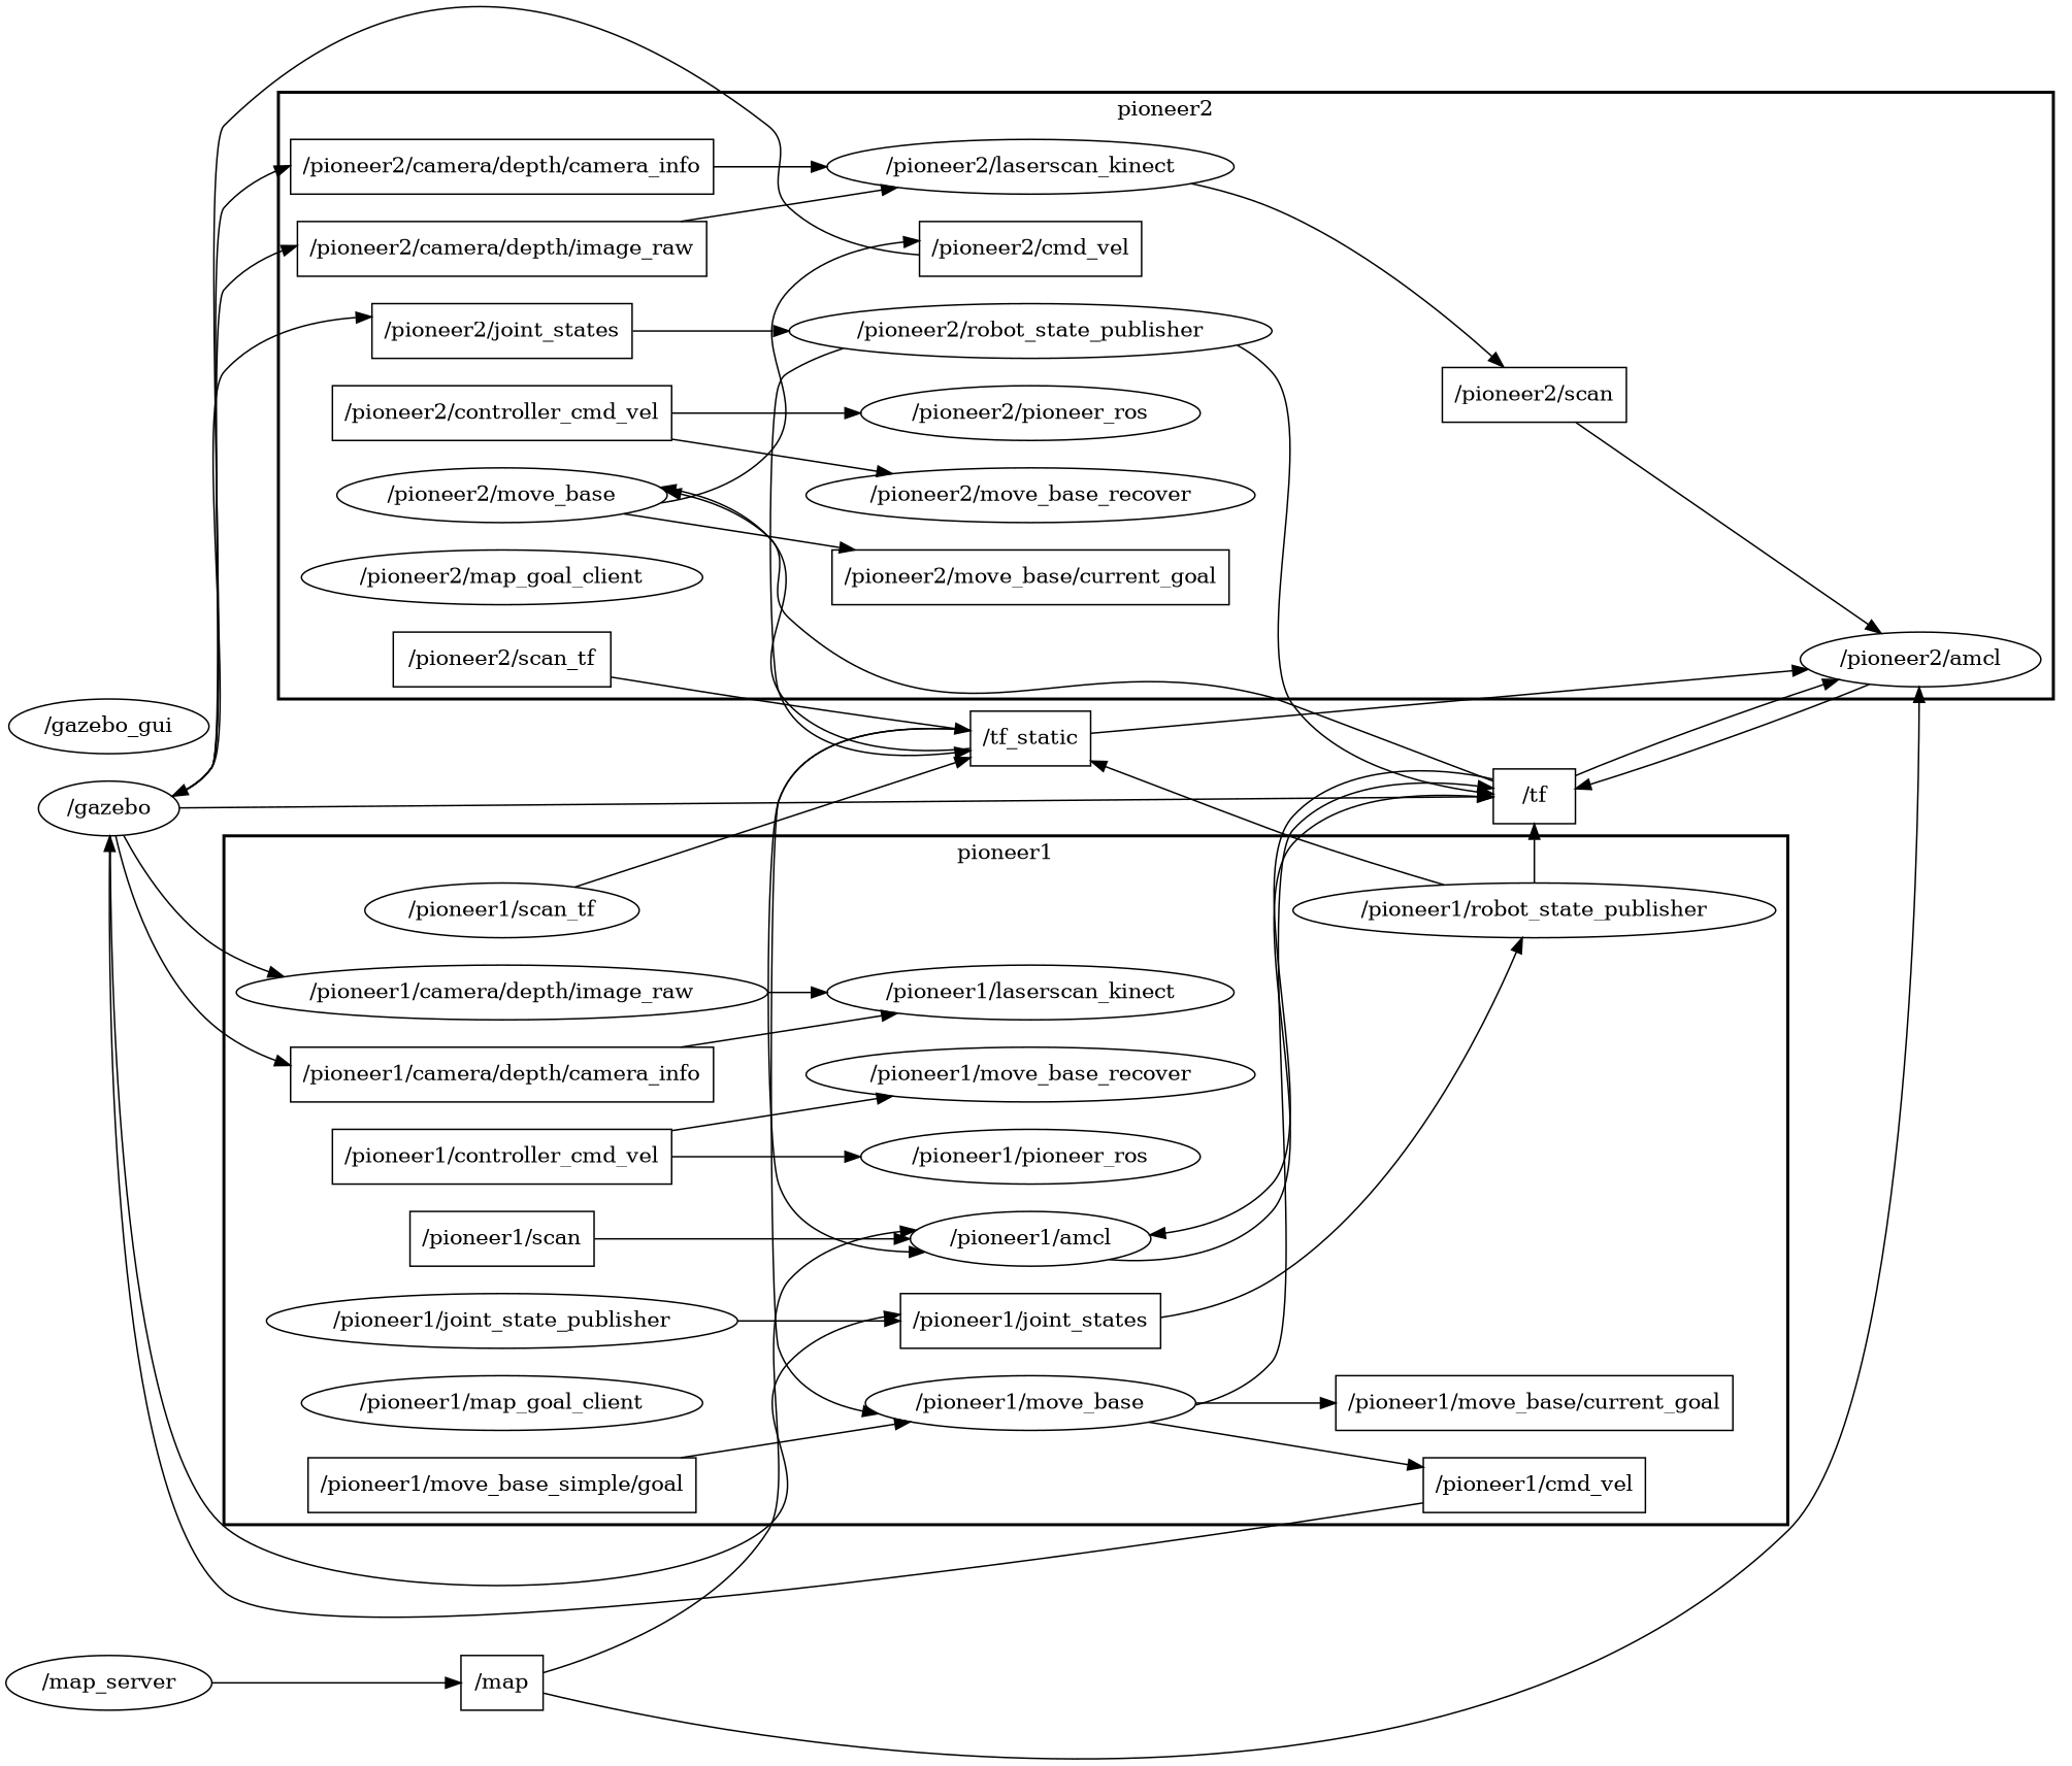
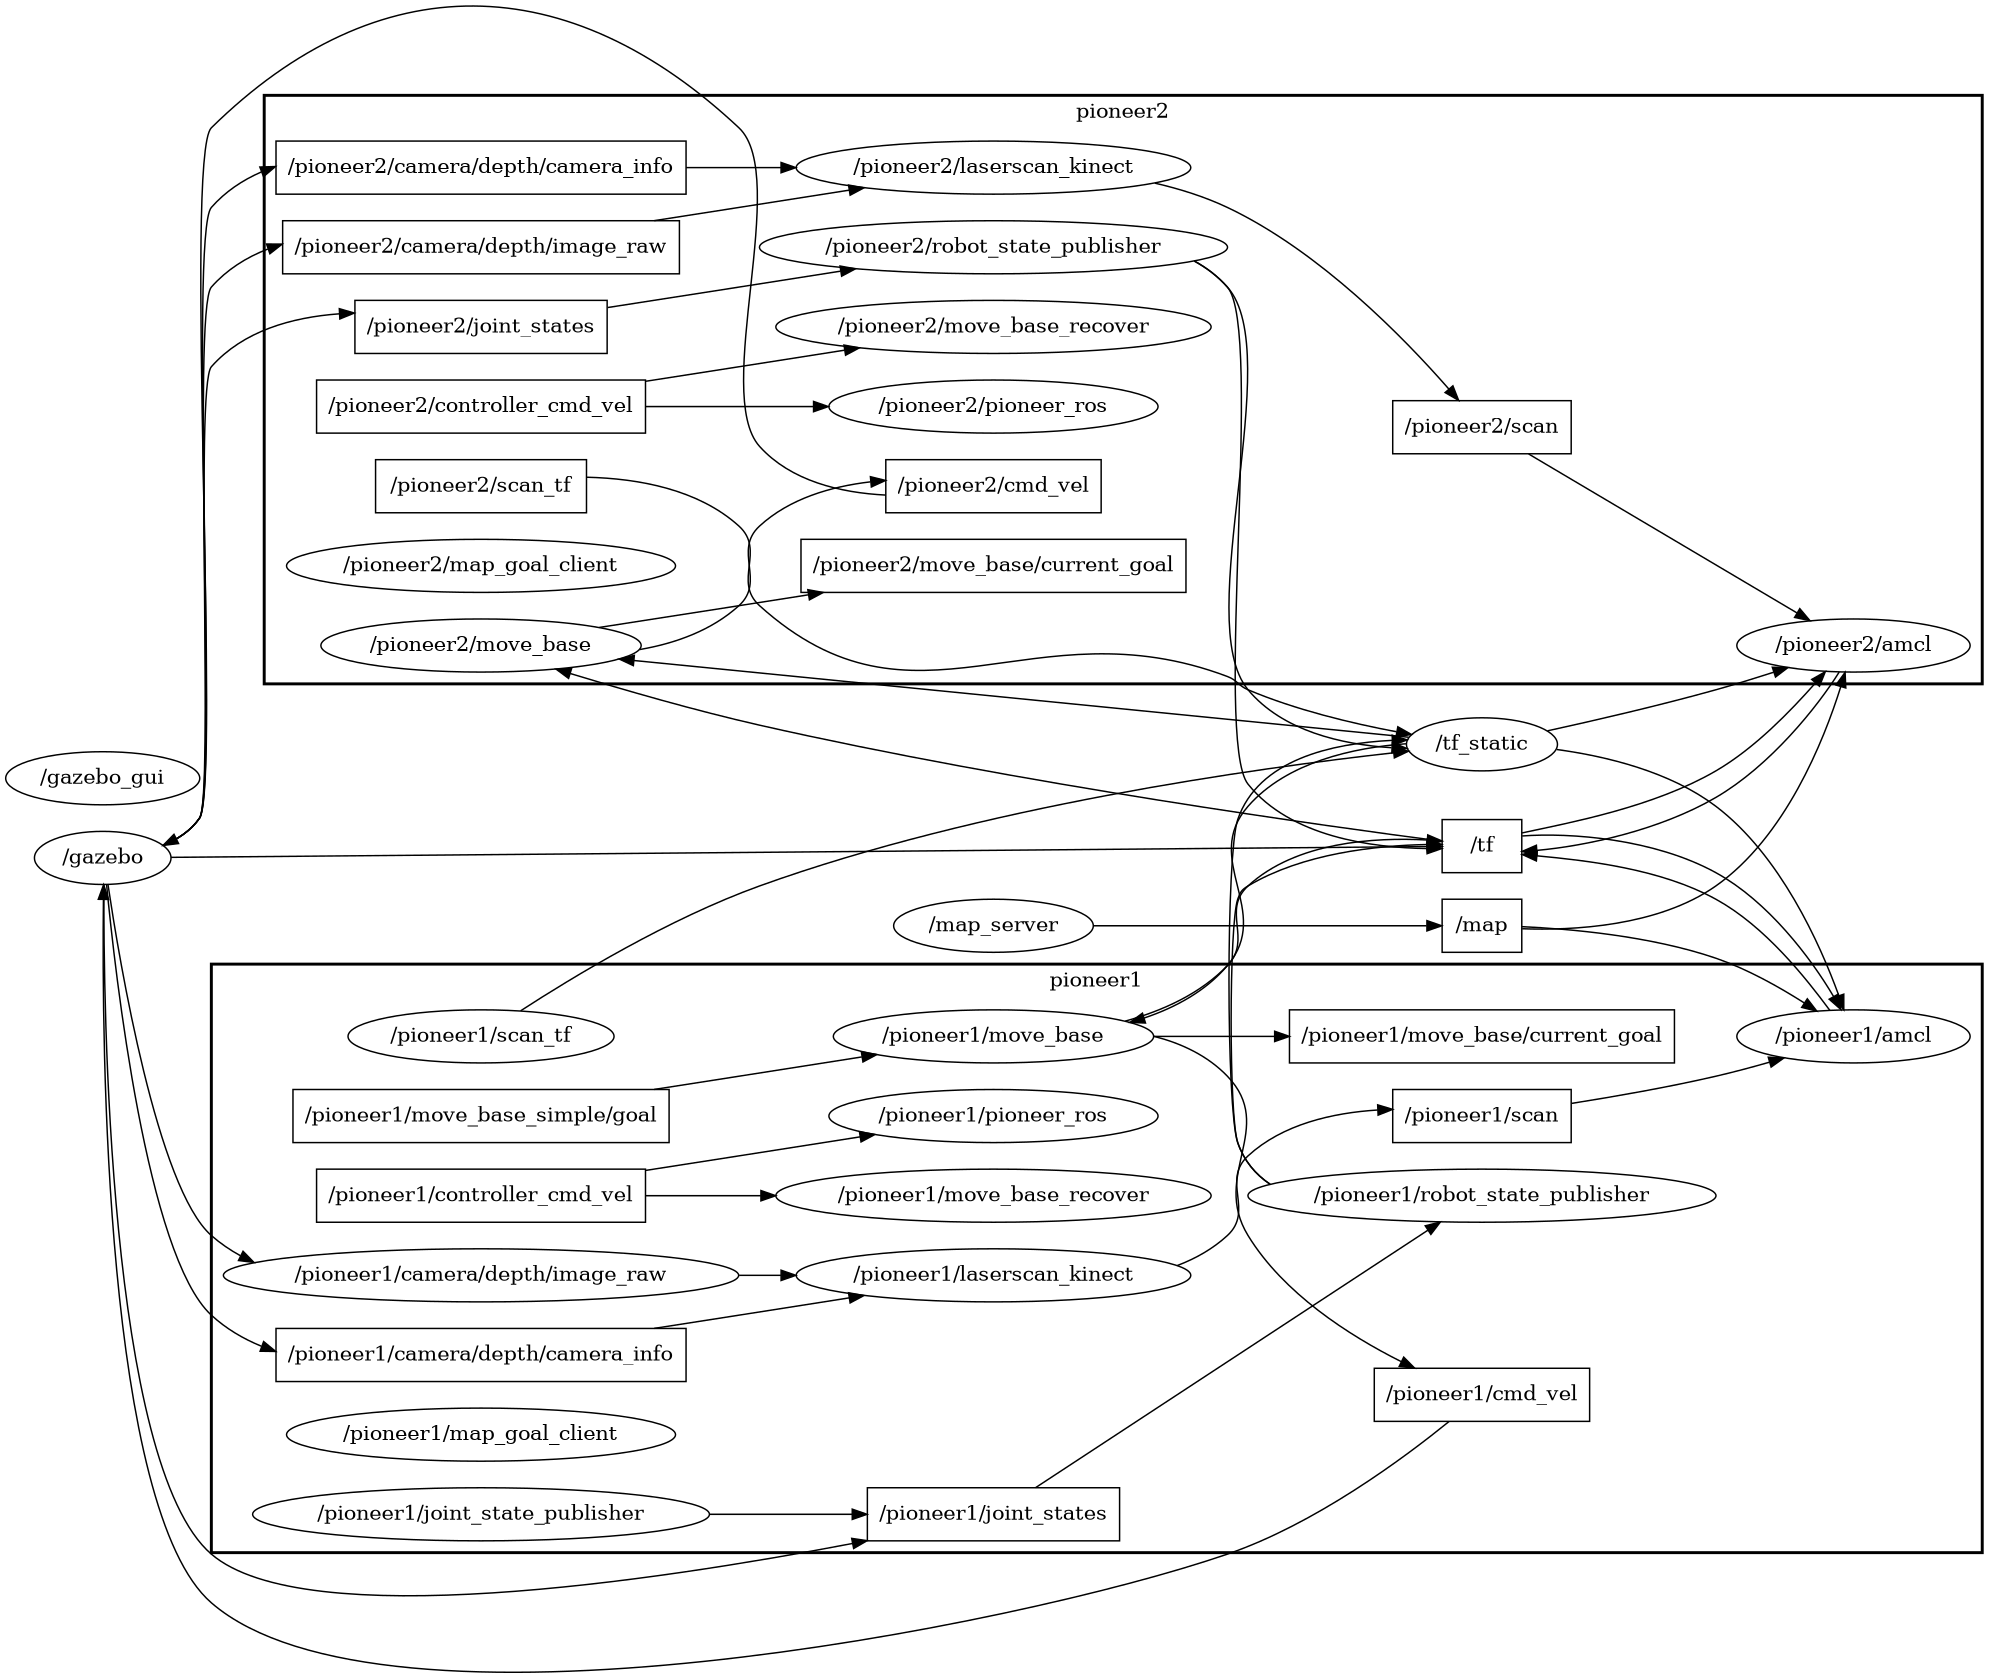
  digraph {
    compound=True
    rank=same
    rankdir=LR
    ranksep=0.2
    node [shape=ellipse]
    edge [penwidth=1]
    n1 [height=0.5 label="/pioneer2/joint_states" shape=box width=1.8472]
    n2 [height=0.5 label="/pioneer2/robot_state_publisher" width=3.3941]
    n3 [height=0.5 label="/pioneer2/camera/depth/camera_info" shape=box width=3.0139]
    n4 [height=0.5 label="/pioneer2/laserscan_kinect" width=2.9067]
    n5 [height=0.5 label="/pioneer2/scan" shape=box width=1.3194]
    n6 [height=0.5 label="/pioneer2/camera/depth/image_raw" shape=box width=2.9028]
    n7 [height=0.5 label="/pioneer2/controller_cmd_vel" shape=box width=2.4722]
    n8 [height=0.5 label="/pioneer2/pioneer_ros" width=2.4373]
    n9 [height=0.5 label="/pioneer2/move_base_recover" width=3.2497]
    n10 [height=0.5 label="/pioneer2/cmd_vel" shape=box width=1.6528]
    n11 [height=0.5 label="/pioneer2/move_base/current_goal" shape=box width=2.8472]
    n12 [height=0.5 label="/pioneer2/amcl" width=1.7693]
    n13 [height=0.5 label="/pioneer2/scan_tf" shape=box width=1.9859]
    n14 [height=0.5 label="/pioneer2/map_goal_client" width=2.9247]
    n15 [height=0.5 label="/pioneer2/move_base" width=2.4012]
    n16 [height=0.5 label="/pioneer1/camera/depth/image_raw" width=2.9028]
    n17 [height=0.5 label="/pioneer1/laserscan_kinect" width=2.9067]
    n18 [height=0.5 label="/pioneer1/scan" shape=box width=1.3194]
    n19 [height=0.5 label="/pioneer1/move_base/current_goal" shape=box width=2.8472]
    n20 [height=0.5 label="/pioneer1/amcl" width=1.7693]
    n21 [height=0.5 label="/pioneer1/cmd_vel" shape=box width=1.6528]
    n22 [height=0.5 label="/pioneer1/camera/depth/camera_info" shape=box width=3.0139]
    n23 [height=0.5 label="/pioneer1/controller_cmd_vel" shape=box width=2.4722]
    n24 [height=0.5 label="/pioneer1/pioneer_ros" width=2.4373]
    n25 [height=0.5 label="/pioneer1/move_base_recover" width=3.2497]
    n26 [height=0.5 label="/pioneer1/joint_states" shape=box width=1.8472]
    n27 [height=0.5 label="/pioneer1/robot_state_publisher" width=3.3941]
    n28 [height=0.5 label="/pioneer1/move_base_simple/goal" shape=box width=2.8194]
    n29 [height=0.5 label="/pioneer1/move_base" width=2.4012]
    n30 [height=0.5 label="/pioneer1/scan_tf" width=1.9859]
    n31 [height=0.5 label="/pioneer1/map_goal_client" width=2.9247]
    n32 [height=0.5 label="/pioneer1/joint_state_publisher" width=3.34]
-   n33 [height=0.5 label="/tf_static" shape=box width=0.88889]
+   n33 [height=0.5 label="/tf_static" width=0.88889]
    n34 [height=0.5 label="/tf" shape=box width=0.75]
    n35 [height=0.5 label="/gazebo" width=1.0652]
    n36 [height=0.5 label="/map" shape=box width=0.75]
    n37 [height=0.5 label="/map_server" width=1.5165]
    n38 [height=0.5 label="/gazebo_gui" width=1.4985]
    subgraph cluster_1 {
      label=pioneer2
      style=bold
      n1
      n2
      n3
      n4
      n5
      n6
      n7
      n8
      n9
      n10
      n11
      n12
      n13
      n14
      n15
    }
    subgraph cluster_2 {
      label=pioneer1
      style=bold
      n16
      n17
      n18
      n19
      n20
      n21
      n22
      n23
      n24
      n25
      n26
      n27
      n28
      n29
      n30
      n31
      n32
    }
    n1 -> n2
    n2 -> n33
    n2 -> n34
    n3 -> n4
    n4 -> n5
    n5 -> n12
    n6 -> n4
    n7 -> n8
    n7 -> n9
    n10 -> n35
    n12 -> n34
    n13 -> n33
    n15 -> n10
    n15 -> n11
    n16 -> n17
+   n17 -> n18
    n18 -> n20
    n20 -> n34
    n21 -> n35
    n22 -> n17
    n23 -> n24
    n23 -> n25
    n26 -> n27
    n27 -> n33
    n27 -> n34
    n28 -> n29
    n29 -> n19
    n29 -> n21
    n29 -> n34
    n30 -> n33
    n32 -> n26
    n33 -> n12
    n33 -> n15
    n33 -> n20
    n33 -> n29
    n34 -> n12
    n34 -> n15
    n34 -> n20
    n35 -> n1
    n35 -> n3
    n35 -> n6
    n35 -> n16
    n35 -> n22
    n35 -> n26
    n35 -> n34
    n36 -> n12
    n36 -> n20
    n37 -> n36
  }
